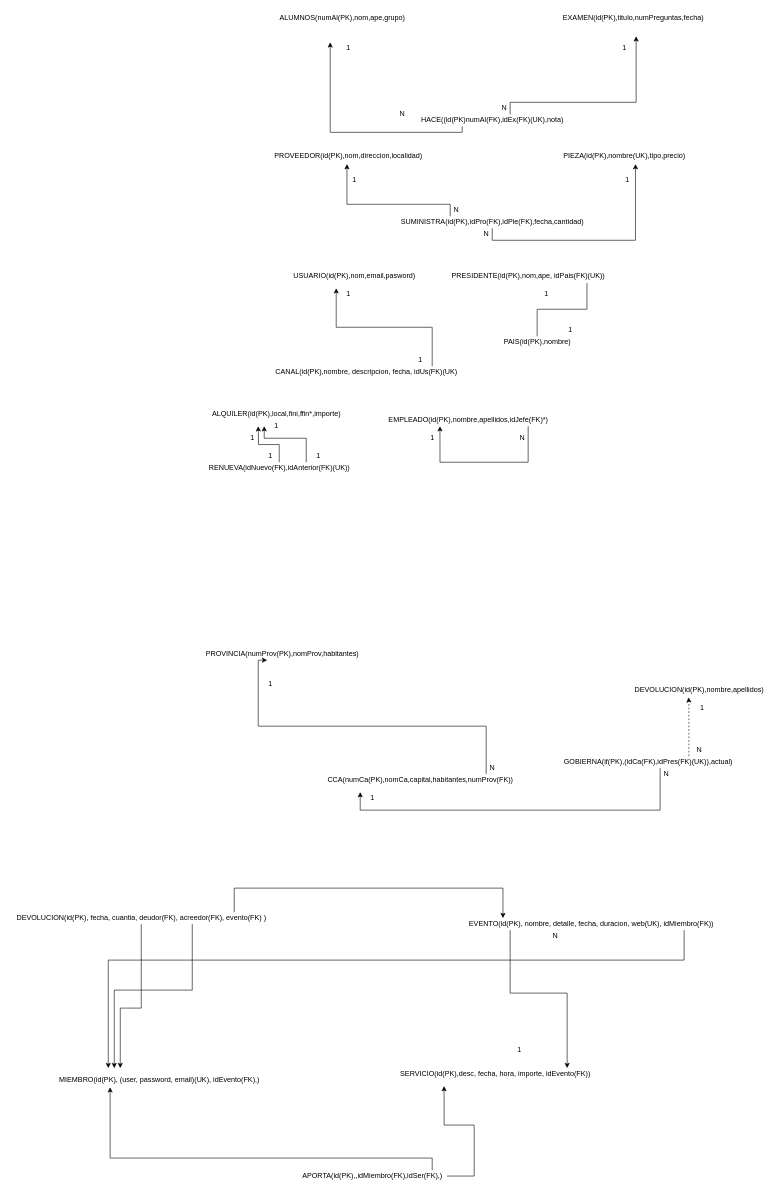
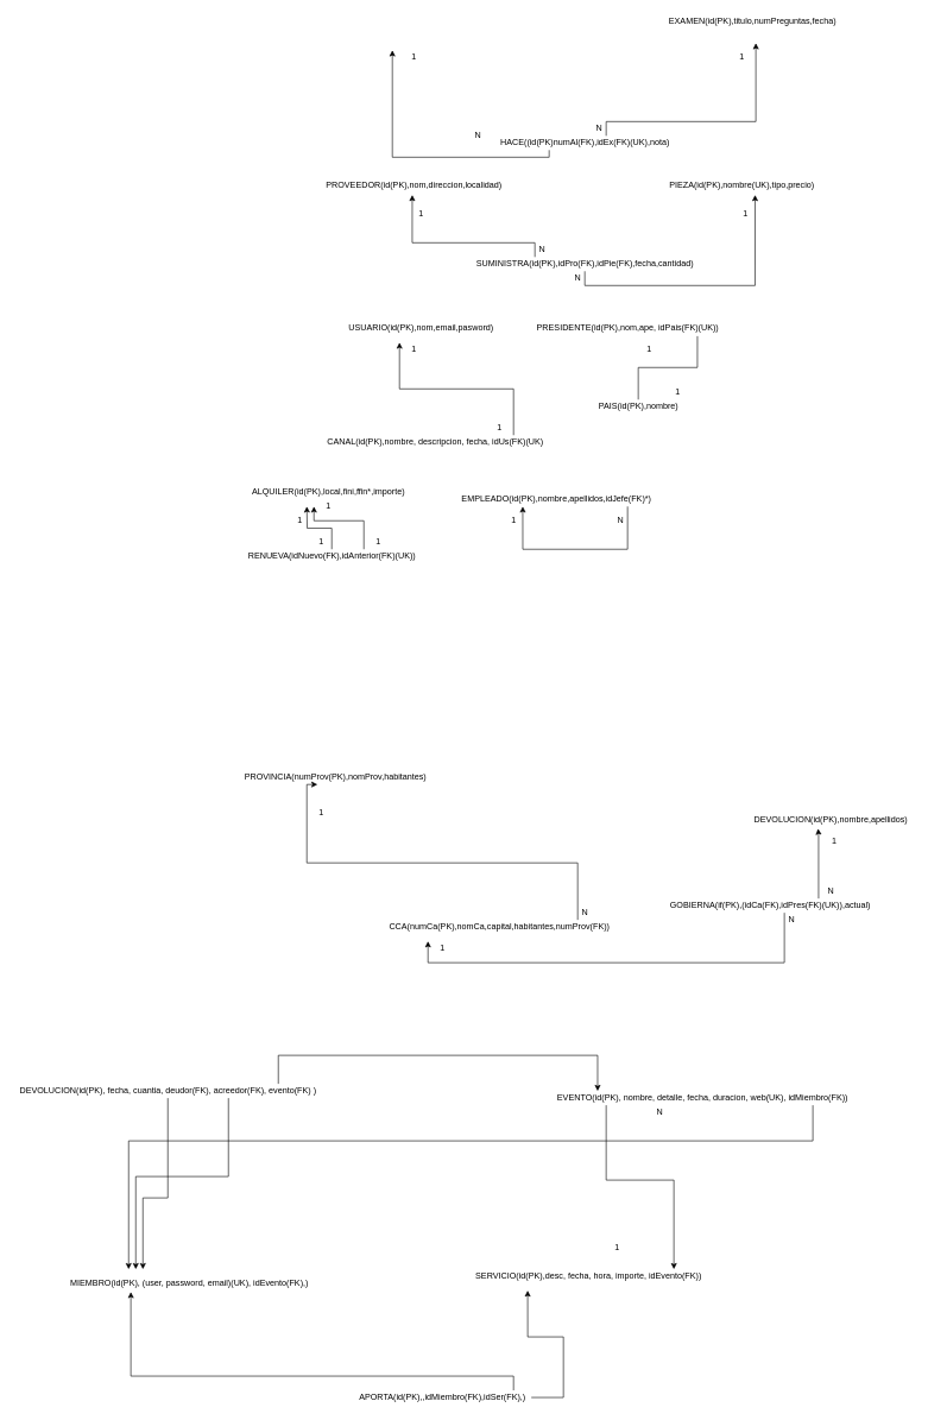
  <mxCell id="0" />
  <mxCell id="1" parent="0" />
- <mxCell id="2" value="ALUMNOS(numAl(PK),nom,ape,grupo)" style="text;html=1;align=center;verticalAlign=middle;resizable=0;points=[];autosize=1;strokeColor=none;fillColor=none;" parent="1" vertex="1"><mxGeometry x="460" y="20" width="220" height="20" as="geometry" /></mxCell>
  <mxCell id="3" value="EXAMEN(id(PK),titulo,numPreguntas,fecha)" style="text;html=1;align=center;verticalAlign=middle;resizable=0;points=[];autosize=1;strokeColor=none;fillColor=none;" parent="1" vertex="1"><mxGeometry x="930" y="20" width="250" height="20" as="geometry" /></mxCell>
  <mxCell id="4" style="edgeStyle=orthogonalEdgeStyle;rounded=0;orthogonalLoop=1;jettySize=auto;html=1;" parent="1" source="6" edge="1"><mxGeometry relative="1" as="geometry"><mxPoint x="550" y="70" as="targetPoint" /><Array as="points"><mxPoint x="770" y="220" /><mxPoint x="550" y="220" /></Array></mxGeometry></mxCell>
  <mxCell id="5" style="edgeStyle=orthogonalEdgeStyle;rounded=0;orthogonalLoop=1;jettySize=auto;html=1;" parent="1" source="6" edge="1"><mxGeometry relative="1" as="geometry"><mxPoint x="1060" y="60" as="targetPoint" /><Array as="points"><mxPoint x="850" y="170" /><mxPoint x="1060" y="170" /></Array></mxGeometry></mxCell>
  <mxCell id="6" value="HACE((id(PK)numAl(FK),idEx(FK)(UK),nota)" style="text;html=1;align=center;verticalAlign=middle;resizable=0;points=[];autosize=1;strokeColor=none;fillColor=none;" parent="1" vertex="1"><mxGeometry x="695" y="190" width="250" height="20" as="geometry" /></mxCell>
  <mxCell id="7" value="1" style="text;html=1;align=center;verticalAlign=middle;resizable=0;points=[];autosize=1;strokeColor=none;fillColor=none;" parent="1" vertex="1"><mxGeometry x="570" y="70" width="20" height="20" as="geometry" /></mxCell>
  <mxCell id="8" value="N" style="text;html=1;align=center;verticalAlign=middle;resizable=0;points=[];autosize=1;strokeColor=none;fillColor=none;" parent="1" vertex="1"><mxGeometry x="660" y="180" width="20" height="20" as="geometry" /></mxCell>
  <mxCell id="9" value="N" style="text;html=1;align=center;verticalAlign=middle;resizable=0;points=[];autosize=1;strokeColor=none;fillColor=none;" parent="1" vertex="1"><mxGeometry x="830" y="170" width="20" height="20" as="geometry" /></mxCell>
  <mxCell id="10" value="1" style="text;html=1;align=center;verticalAlign=middle;resizable=0;points=[];autosize=1;strokeColor=none;fillColor=none;" parent="1" vertex="1"><mxGeometry x="1030" y="70" width="20" height="20" as="geometry" /></mxCell>
  <mxCell id="11" value="PROVEEDOR(id(PK),nom,direccion,localidad)" style="text;html=1;align=center;verticalAlign=middle;resizable=0;points=[];autosize=1;strokeColor=none;fillColor=none;" parent="1" vertex="1"><mxGeometry x="450" y="250" width="260" height="20" as="geometry" /></mxCell>
  <mxCell id="12" value="PIEZA(id(PK),nombre(UK),tipo,precio)" style="text;html=1;align=center;verticalAlign=middle;resizable=0;points=[];autosize=1;strokeColor=none;fillColor=none;" parent="1" vertex="1"><mxGeometry x="930" y="250" width="220" height="20" as="geometry" /></mxCell>
  <mxCell id="13" style="edgeStyle=orthogonalEdgeStyle;rounded=0;orthogonalLoop=1;jettySize=auto;html=1;entryX=0.492;entryY=1.15;entryDx=0;entryDy=0;entryPerimeter=0;" parent="1" source="15" target="11" edge="1"><mxGeometry relative="1" as="geometry"><mxPoint x="580" y="280" as="targetPoint" /><Array as="points"><mxPoint x="750" y="340" /><mxPoint x="578" y="340" /></Array></mxGeometry></mxCell>
  <mxCell id="14" style="edgeStyle=orthogonalEdgeStyle;rounded=0;orthogonalLoop=1;jettySize=auto;html=1;entryX=0.586;entryY=1.15;entryDx=0;entryDy=0;entryPerimeter=0;" parent="1" source="15" target="12" edge="1"><mxGeometry relative="1" as="geometry"><mxPoint x="1060" y="290" as="targetPoint" /><Array as="points"><mxPoint x="820" y="400" /><mxPoint x="1059" y="400" /></Array></mxGeometry></mxCell>
  <mxCell id="15" value="SUMINISTRA(id(PK),idPro(FK),idPie(FK),fecha,cantidad)" style="text;html=1;align=center;verticalAlign=middle;resizable=0;points=[];autosize=1;strokeColor=none;fillColor=none;" parent="1" vertex="1"><mxGeometry x="660" y="360" width="320" height="20" as="geometry" /></mxCell>
  <mxCell id="16" value="1" style="text;html=1;align=center;verticalAlign=middle;resizable=0;points=[];autosize=1;strokeColor=none;fillColor=none;" parent="1" vertex="1"><mxGeometry x="580" y="290" width="20" height="20" as="geometry" /></mxCell>
  <mxCell id="17" value="N" style="text;html=1;align=center;verticalAlign=middle;resizable=0;points=[];autosize=1;strokeColor=none;fillColor=none;" parent="1" vertex="1"><mxGeometry x="750" y="340" width="20" height="20" as="geometry" /></mxCell>
  <mxCell id="18" value="1" style="text;html=1;align=center;verticalAlign=middle;resizable=0;points=[];autosize=1;strokeColor=none;fillColor=none;" parent="1" vertex="1"><mxGeometry x="1035" y="290" width="20" height="20" as="geometry" /></mxCell>
  <mxCell id="19" value="N" style="text;html=1;align=center;verticalAlign=middle;resizable=0;points=[];autosize=1;strokeColor=none;fillColor=none;" parent="1" vertex="1"><mxGeometry x="800" y="380" width="20" height="20" as="geometry" /></mxCell>
  <mxCell id="20" value="USUARIO(id(PK),nom,email,pasword)" style="text;html=1;align=center;verticalAlign=middle;resizable=0;points=[];autosize=1;strokeColor=none;fillColor=none;" parent="1" vertex="1"><mxGeometry x="480" y="450" width="220" height="20" as="geometry" /></mxCell>
  <mxCell id="21" style="edgeStyle=orthogonalEdgeStyle;rounded=0;orthogonalLoop=1;jettySize=auto;html=1;" parent="1" source="22" edge="1"><mxGeometry relative="1" as="geometry"><mxPoint x="560" y="480" as="targetPoint" /><Array as="points"><mxPoint x="720" y="545" /><mxPoint x="560" y="545" /></Array></mxGeometry></mxCell>
  <mxCell id="22" value="CANAL(id(PK),nombre, descripcion, fecha, idUs(FK)(UK)" style="text;html=1;align=center;verticalAlign=middle;resizable=0;points=[];autosize=1;strokeColor=none;fillColor=none;" parent="1" vertex="1"><mxGeometry x="450" y="610" width="320" height="20" as="geometry" /></mxCell>
  <mxCell id="23" value="1" style="text;html=1;align=center;verticalAlign=middle;resizable=0;points=[];autosize=1;strokeColor=none;fillColor=none;" parent="1" vertex="1"><mxGeometry x="690" y="590" width="20" height="20" as="geometry" /></mxCell>
  <mxCell id="24" value="1" style="text;html=1;align=center;verticalAlign=middle;resizable=0;points=[];autosize=1;strokeColor=none;fillColor=none;" parent="1" vertex="1"><mxGeometry x="570" y="480" width="20" height="20" as="geometry" /></mxCell>
  <mxCell id="25" value="PRESIDENTE(id(PK),nom,ape, idPais(FK)(UK))" style="text;html=1;align=center;verticalAlign=middle;resizable=0;points=[];autosize=1;strokeColor=none;fillColor=none;" parent="1" vertex="1"><mxGeometry x="745" y="450" width="270" height="20" as="geometry" /></mxCell>
  <mxCell id="26" style="edgeStyle=orthogonalEdgeStyle;rounded=0;orthogonalLoop=1;jettySize=auto;html=1;entryX=0.863;entryY=1.05;entryDx=0;entryDy=0;entryPerimeter=0;endArrow=none;" parent="1" source="27" target="25" edge="1"><mxGeometry relative="1" as="geometry"><Array as="points"><mxPoint x="895" y="515" /><mxPoint x="978" y="515" /></Array></mxGeometry></mxCell>
  <mxCell id="27" value="PAIS(id(PK),nombre)" style="text;html=1;align=center;verticalAlign=middle;resizable=0;points=[];autosize=1;strokeColor=none;fillColor=none;" parent="1" vertex="1"><mxGeometry x="830" y="560" width="130" height="20" as="geometry" /></mxCell>
  <mxCell id="28" value="1" style="text;html=1;align=center;verticalAlign=middle;resizable=0;points=[];autosize=1;strokeColor=none;fillColor=none;" parent="1" vertex="1"><mxGeometry x="900" y="480" width="20" height="20" as="geometry" /></mxCell>
  <mxCell id="29" value="1" style="text;html=1;align=center;verticalAlign=middle;resizable=0;points=[];autosize=1;strokeColor=none;fillColor=none;" parent="1" vertex="1"><mxGeometry x="940" y="540" width="20" height="20" as="geometry" /></mxCell>
  <mxCell id="30" value="ALQUILER(id(PK),local,fini,ffin*,importe)" style="text;html=1;align=center;verticalAlign=middle;resizable=0;points=[];autosize=1;strokeColor=none;fillColor=none;" parent="1" vertex="1"><mxGeometry x="345" y="680" width="230" height="20" as="geometry" /></mxCell>
  <mxCell id="31" value="EMPLEADO(id(PK),nombre,apellidos,idJefe(FK)*)" style="text;html=1;align=center;verticalAlign=middle;resizable=0;points=[];autosize=1;strokeColor=none;fillColor=none;" parent="1" vertex="1"><mxGeometry x="640" y="690" width="280" height="20" as="geometry" /></mxCell>
  <mxCell id="32" style="edgeStyle=orthogonalEdgeStyle;rounded=0;orthogonalLoop=1;jettySize=auto;html=1;entryX=0.332;entryY=1;entryDx=0;entryDy=0;entryPerimeter=0;" parent="1" source="31" target="31" edge="1"><mxGeometry relative="1" as="geometry"><Array as="points"><mxPoint x="880" y="770" /><mxPoint x="733" y="770" /></Array></mxGeometry></mxCell>
  <mxCell id="33" value="1" style="text;html=1;align=center;verticalAlign=middle;resizable=0;points=[];autosize=1;strokeColor=none;fillColor=none;" parent="1" vertex="1"><mxGeometry x="710" y="720" width="20" height="20" as="geometry" /></mxCell>
  <mxCell id="34" value="N" style="text;html=1;align=center;verticalAlign=middle;resizable=0;points=[];autosize=1;strokeColor=none;fillColor=none;" parent="1" vertex="1"><mxGeometry x="860" y="720" width="20" height="20" as="geometry" /></mxCell>
  <mxCell id="35" style="edgeStyle=orthogonalEdgeStyle;rounded=0;orthogonalLoop=1;jettySize=auto;html=1;" parent="1" source="37" edge="1"><mxGeometry relative="1" as="geometry"><mxPoint x="430" y="710" as="targetPoint" /></mxGeometry></mxCell>
  <mxCell id="36" style="edgeStyle=orthogonalEdgeStyle;rounded=0;orthogonalLoop=1;jettySize=auto;html=1;" parent="1" source="37" edge="1"><mxGeometry relative="1" as="geometry"><mxPoint x="440" y="710" as="targetPoint" /><Array as="points"><mxPoint x="510" y="730" /><mxPoint x="440" y="730" /></Array></mxGeometry></mxCell>
  <mxCell id="37" value="RENUEVA(idNuevo(FK),idAnterior(FK)(UK))" style="text;html=1;align=center;verticalAlign=middle;resizable=0;points=[];autosize=1;strokeColor=none;fillColor=none;" parent="1" vertex="1"><mxGeometry x="340" y="770" width="250" height="20" as="geometry" /></mxCell>
  <mxCell id="38" value="1" style="text;html=1;align=center;verticalAlign=middle;resizable=0;points=[];autosize=1;strokeColor=none;fillColor=none;" parent="1" vertex="1"><mxGeometry x="410" y="720" width="20" height="20" as="geometry" /></mxCell>
  <mxCell id="39" value="1" style="text;html=1;align=center;verticalAlign=middle;resizable=0;points=[];autosize=1;strokeColor=none;fillColor=none;" parent="1" vertex="1"><mxGeometry x="440" y="750" width="20" height="20" as="geometry" /></mxCell>
  <mxCell id="40" value="1" style="text;html=1;align=center;verticalAlign=middle;resizable=0;points=[];autosize=1;strokeColor=none;fillColor=none;" parent="1" vertex="1"><mxGeometry x="520" y="750" width="20" height="20" as="geometry" /></mxCell>
  <mxCell id="41" value="1" style="text;html=1;align=center;verticalAlign=middle;resizable=0;points=[];autosize=1;strokeColor=none;fillColor=none;" parent="1" vertex="1"><mxGeometry x="450" y="700" width="20" height="20" as="geometry" /></mxCell>
  <mxCell id="42" value="PROVINCIA(numProv(PK),nomProv,habitantes)" style="text;html=1;align=center;verticalAlign=middle;resizable=0;points=[];autosize=1;strokeColor=none;fillColor=none;" parent="1" vertex="1"><mxGeometry x="335" y="1080" width="270" height="20" as="geometry" /></mxCell>
  <mxCell id="43" style="edgeStyle=orthogonalEdgeStyle;rounded=0;orthogonalLoop=1;jettySize=auto;html=1;entryX=0.407;entryY=1;entryDx=0;entryDy=0;entryPerimeter=0;" parent="1" source="44" target="42" edge="1"><mxGeometry relative="1" as="geometry"><Array as="points"><mxPoint x="810" y="1210" /><mxPoint x="430" y="1210" /></Array></mxGeometry></mxCell>
  <mxCell id="44" value="CCA(numCa(PK),nomCa,capital,habitantes,numProv(FK))" style="text;html=1;align=center;verticalAlign=middle;resizable=0;points=[];autosize=1;strokeColor=none;fillColor=none;" parent="1" vertex="1"><mxGeometry y="1290" width="320" height="20" as="geometry" x="540" /></mxCell>
  <mxCell id="45" value="1" style="text;html=1;align=center;verticalAlign=middle;resizable=0;points=[];autosize=1;strokeColor=none;fillColor=none;" parent="1" vertex="1"><mxGeometry x="440" y="1130" width="20" height="20" as="geometry" /></mxCell>
  <mxCell id="46" value="N" style="text;html=1;align=center;verticalAlign=middle;resizable=0;points=[];autosize=1;strokeColor=none;fillColor=none;" parent="1" vertex="1"><mxGeometry x="810" y="1270" width="20" height="20" as="geometry" /></mxCell>
  <mxCell id="47" value="DEVOLUCION(id(PK),nombre,apellidos)" style="text;html=1;align=center;verticalAlign=middle;resizable=0;points=[];autosize=1;strokeColor=none;fillColor=none;" parent="1" vertex="1"><mxGeometry x="1050" y="1140" width="230" height="20" as="geometry" /></mxCell>
- <mxCell id="48" style="edgeStyle=orthogonalEdgeStyle;rounded=0;orthogonalLoop=1;jettySize=auto;html=1;entryX=0.423;entryY=1.1;entryDx=0;entryDy=0;entryPerimeter=0;dashed=1;" parent="1" source="50" target="47" edge="1"><mxGeometry relative="1" as="geometry"><mxPoint x="1140" y="1170" as="targetPoint" /><Array as="points"><mxPoint x="1148" y="1170" /><mxPoint x="1148" y="1170" /></Array></mxGeometry></mxCell>
+ <mxCell id="48" style="edgeStyle=orthogonalEdgeStyle;rounded=0;orthogonalLoop=1;jettySize=auto;html=1;entryX=0.423;entryY=1.1;entryDx=0;entryDy=0;entryPerimeter=0;" parent="1" source="50" target="47" edge="1"><mxGeometry relative="1" as="geometry"><mxPoint x="1140" y="1170" as="targetPoint" /><Array as="points"><mxPoint x="1148" y="1170" /><mxPoint x="1148" y="1170" /></Array></mxGeometry></mxCell>
  <mxCell id="49" style="edgeStyle=orthogonalEdgeStyle;rounded=0;orthogonalLoop=1;jettySize=auto;html=1;" parent="1" source="50" edge="1"><mxGeometry relative="1" as="geometry"><mxPoint x="600" y="1320" as="targetPoint" /><Array as="points"><mxPoint x="1100" y="1350" /><mxPoint x="600" y="1350" /></Array></mxGeometry></mxCell>
  <mxCell id="50" value="GOBIERNA(if(PK),(idCa(FK),idPres(FK)(UK)),actual)" style="text;html=1;align=center;verticalAlign=middle;resizable=0;points=[];autosize=1;strokeColor=none;fillColor=none;" parent="1" vertex="1"><mxGeometry x="930" y="1260" width="300" height="20" as="geometry" /></mxCell>
  <mxCell id="51" value="1" style="text;html=1;align=center;verticalAlign=middle;resizable=0;points=[];autosize=1;strokeColor=none;fillColor=none;" parent="1" vertex="1"><mxGeometry x="1160" y="1170" width="20" height="20" as="geometry" /></mxCell>
  <mxCell id="52" value="N" style="text;html=1;align=center;verticalAlign=middle;resizable=0;points=[];autosize=1;strokeColor=none;fillColor=none;" parent="1" vertex="1"><mxGeometry x="1100" y="1280" width="20" height="20" as="geometry" /></mxCell>
  <mxCell id="53" value="1" style="text;html=1;align=center;verticalAlign=middle;resizable=0;points=[];autosize=1;strokeColor=none;fillColor=none;" parent="1" vertex="1"><mxGeometry x="610" y="1320" width="20" height="20" as="geometry" /></mxCell>
  <mxCell id="54" value="N" style="text;html=1;align=center;verticalAlign=middle;resizable=0;points=[];autosize=1;strokeColor=none;fillColor=none;" parent="1" vertex="1"><mxGeometry x="1155" y="1240" width="20" height="20" as="geometry" /></mxCell>
  <mxCell id="55" style="edgeStyle=orthogonalEdgeStyle;rounded=0;orthogonalLoop=1;jettySize=auto;html=1;" edge="1" parent="1" source="58"><mxGeometry relative="1" as="geometry"><mxPoint x="190" y="1780" as="targetPoint" /><Array as="points"><mxPoint x="320" y="1650" /><mxPoint x="190" y="1650" /></Array></mxGeometry></mxCell>
  <mxCell id="56" style="edgeStyle=orthogonalEdgeStyle;rounded=0;orthogonalLoop=1;jettySize=auto;html=1;" edge="1" parent="1" source="58"><mxGeometry relative="1" as="geometry"><mxPoint x="200" y="1780" as="targetPoint" /><Array as="points"><mxPoint x="235" y="1680" /><mxPoint x="200" y="1680" /></Array></mxGeometry></mxCell>
  <mxCell id="57" style="edgeStyle=orthogonalEdgeStyle;rounded=0;orthogonalLoop=1;jettySize=auto;html=1;entryX=0.15;entryY=0;entryDx=0;entryDy=0;entryPerimeter=0;" edge="1" parent="1" source="58" target="61"><mxGeometry relative="1" as="geometry"><Array as="points"><mxPoint x="390" y="1480" /><mxPoint x="838" y="1480" /></Array></mxGeometry></mxCell>
  <mxCell id="58" value="DEVOLUCION(id(PK), fecha, cuantia, deudor(FK), acreedor(FK), evento(FK) )" style="text;html=1;align=center;verticalAlign=middle;resizable=0;points=[];autosize=1;strokeColor=none;fillColor=none;" vertex="1" parent="1"><mxGeometry x="20" y="1520" width="430" height="20" as="geometry" /></mxCell>
  <mxCell id="59" style="edgeStyle=orthogonalEdgeStyle;rounded=0;orthogonalLoop=1;jettySize=auto;html=1;" edge="1" parent="1" source="61" target="65"><mxGeometry relative="1" as="geometry"><mxPoint x="835" y="1760" as="targetPoint" /><Array as="points"><mxPoint x="850" y="1655" /><mxPoint x="945" y="1655" /></Array></mxGeometry></mxCell>
  <mxCell id="60" style="edgeStyle=orthogonalEdgeStyle;rounded=0;orthogonalLoop=1;jettySize=auto;html=1;" edge="1" parent="1" source="61"><mxGeometry relative="1" as="geometry"><mxPoint x="180" y="1780" as="targetPoint" /><Array as="points"><mxPoint x="1140" y="1600" /><mxPoint x="180" y="1600" /></Array></mxGeometry></mxCell>
  <mxCell id="61" value="EVENTO(id(PK), nombre, detalle, fecha, duracion, web(UK), idMiembro(FK))" style="text;html=1;align=center;verticalAlign=middle;resizable=0;points=[];autosize=1;strokeColor=none;fillColor=none;" vertex="1" parent="1"><mxGeometry x="775" y="1530" width="420" height="20" as="geometry" /></mxCell>
  <mxCell id="62" value="MIEMBRO(id(PK), (user, password, email)(UK), idEvento(FK),)" style="text;html=1;align=center;verticalAlign=middle;resizable=0;points=[];autosize=1;strokeColor=none;fillColor=none;" vertex="1" parent="1"><mxGeometry x="90" y="1790" width="350" height="20" as="geometry" /></mxCell>
  <mxCell id="63" value="1" style="text;html=1;align=center;verticalAlign=middle;resizable=0;points=[];autosize=1;strokeColor=none;fillColor=none;" vertex="1" parent="1"><mxGeometry x="855" y="1740" width="20" height="20" as="geometry" /></mxCell>
  <mxCell id="64" value="N" style="text;html=1;align=center;verticalAlign=middle;resizable=0;points=[];autosize=1;strokeColor=none;fillColor=none;" vertex="1" parent="1"><mxGeometry x="915" y="1550" width="20" height="20" as="geometry" /></mxCell>
  <mxCell id="65" value="SERVICIO(id(PK),desc, fecha, hora, importe, idEvento(FK))" style="text;html=1;align=center;verticalAlign=middle;resizable=0;points=[];autosize=1;strokeColor=none;fillColor=none;" vertex="1" parent="1"><mxGeometry x="660" y="1780" width="330" height="20" as="geometry" /></mxCell>
  <mxCell id="66" style="edgeStyle=orthogonalEdgeStyle;rounded=0;orthogonalLoop=1;jettySize=auto;html=1;entryX=0.266;entryY=1.1;entryDx=0;entryDy=0;entryPerimeter=0;" edge="1" parent="1" source="68" target="62"><mxGeometry relative="1" as="geometry"><Array as="points"><mxPoint x="720" y="1930" /><mxPoint x="183" y="1930" /></Array></mxGeometry></mxCell>
  <mxCell id="67" style="edgeStyle=orthogonalEdgeStyle;rounded=0;orthogonalLoop=1;jettySize=auto;html=1;entryX=0.242;entryY=1.5;entryDx=0;entryDy=0;entryPerimeter=0;" edge="1" parent="1" source="68" target="65"><mxGeometry relative="1" as="geometry"><Array as="points"><mxPoint x="790" y="1875" /><mxPoint x="740" y="1875" /></Array></mxGeometry></mxCell>
  <mxCell id="68" value="APORTA(id(PK),,idMiembro(FK),idSer(FK),)" style="text;html=1;align=center;verticalAlign=middle;resizable=0;points=[];autosize=1;strokeColor=none;fillColor=none;" vertex="1" parent="1"><mxGeometry x="495" y="1950" width="250" height="20" as="geometry" /></mxCell>
